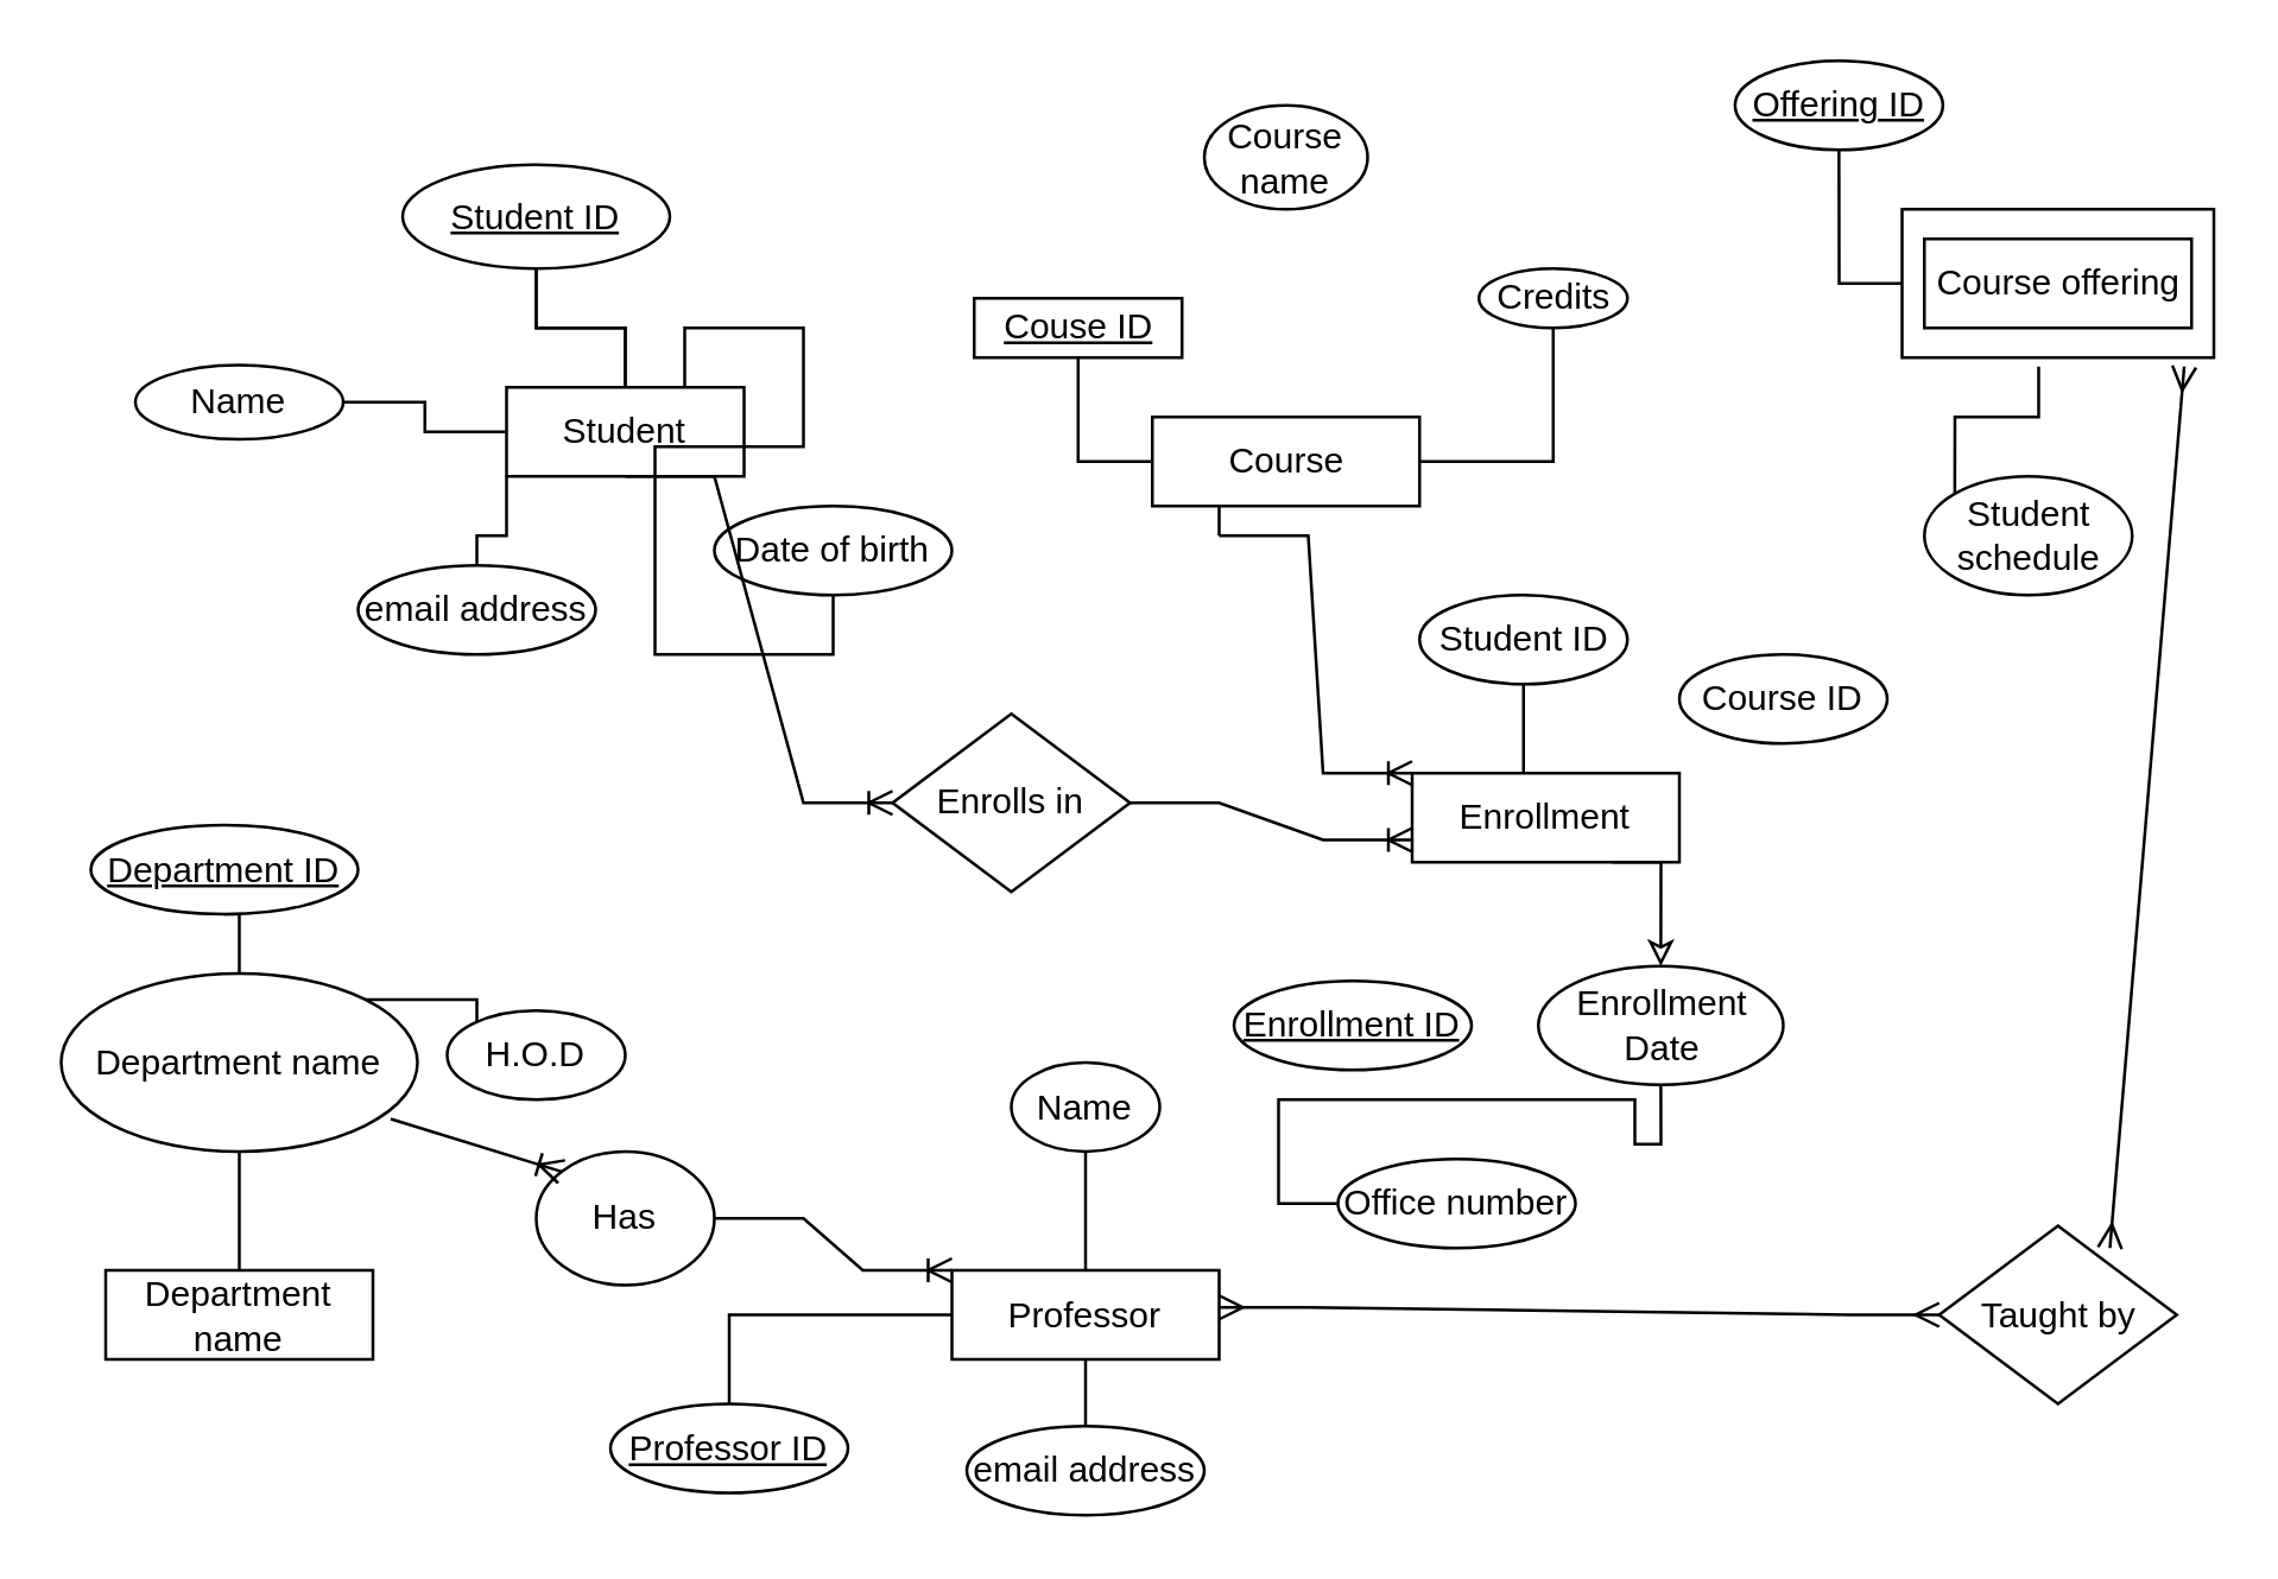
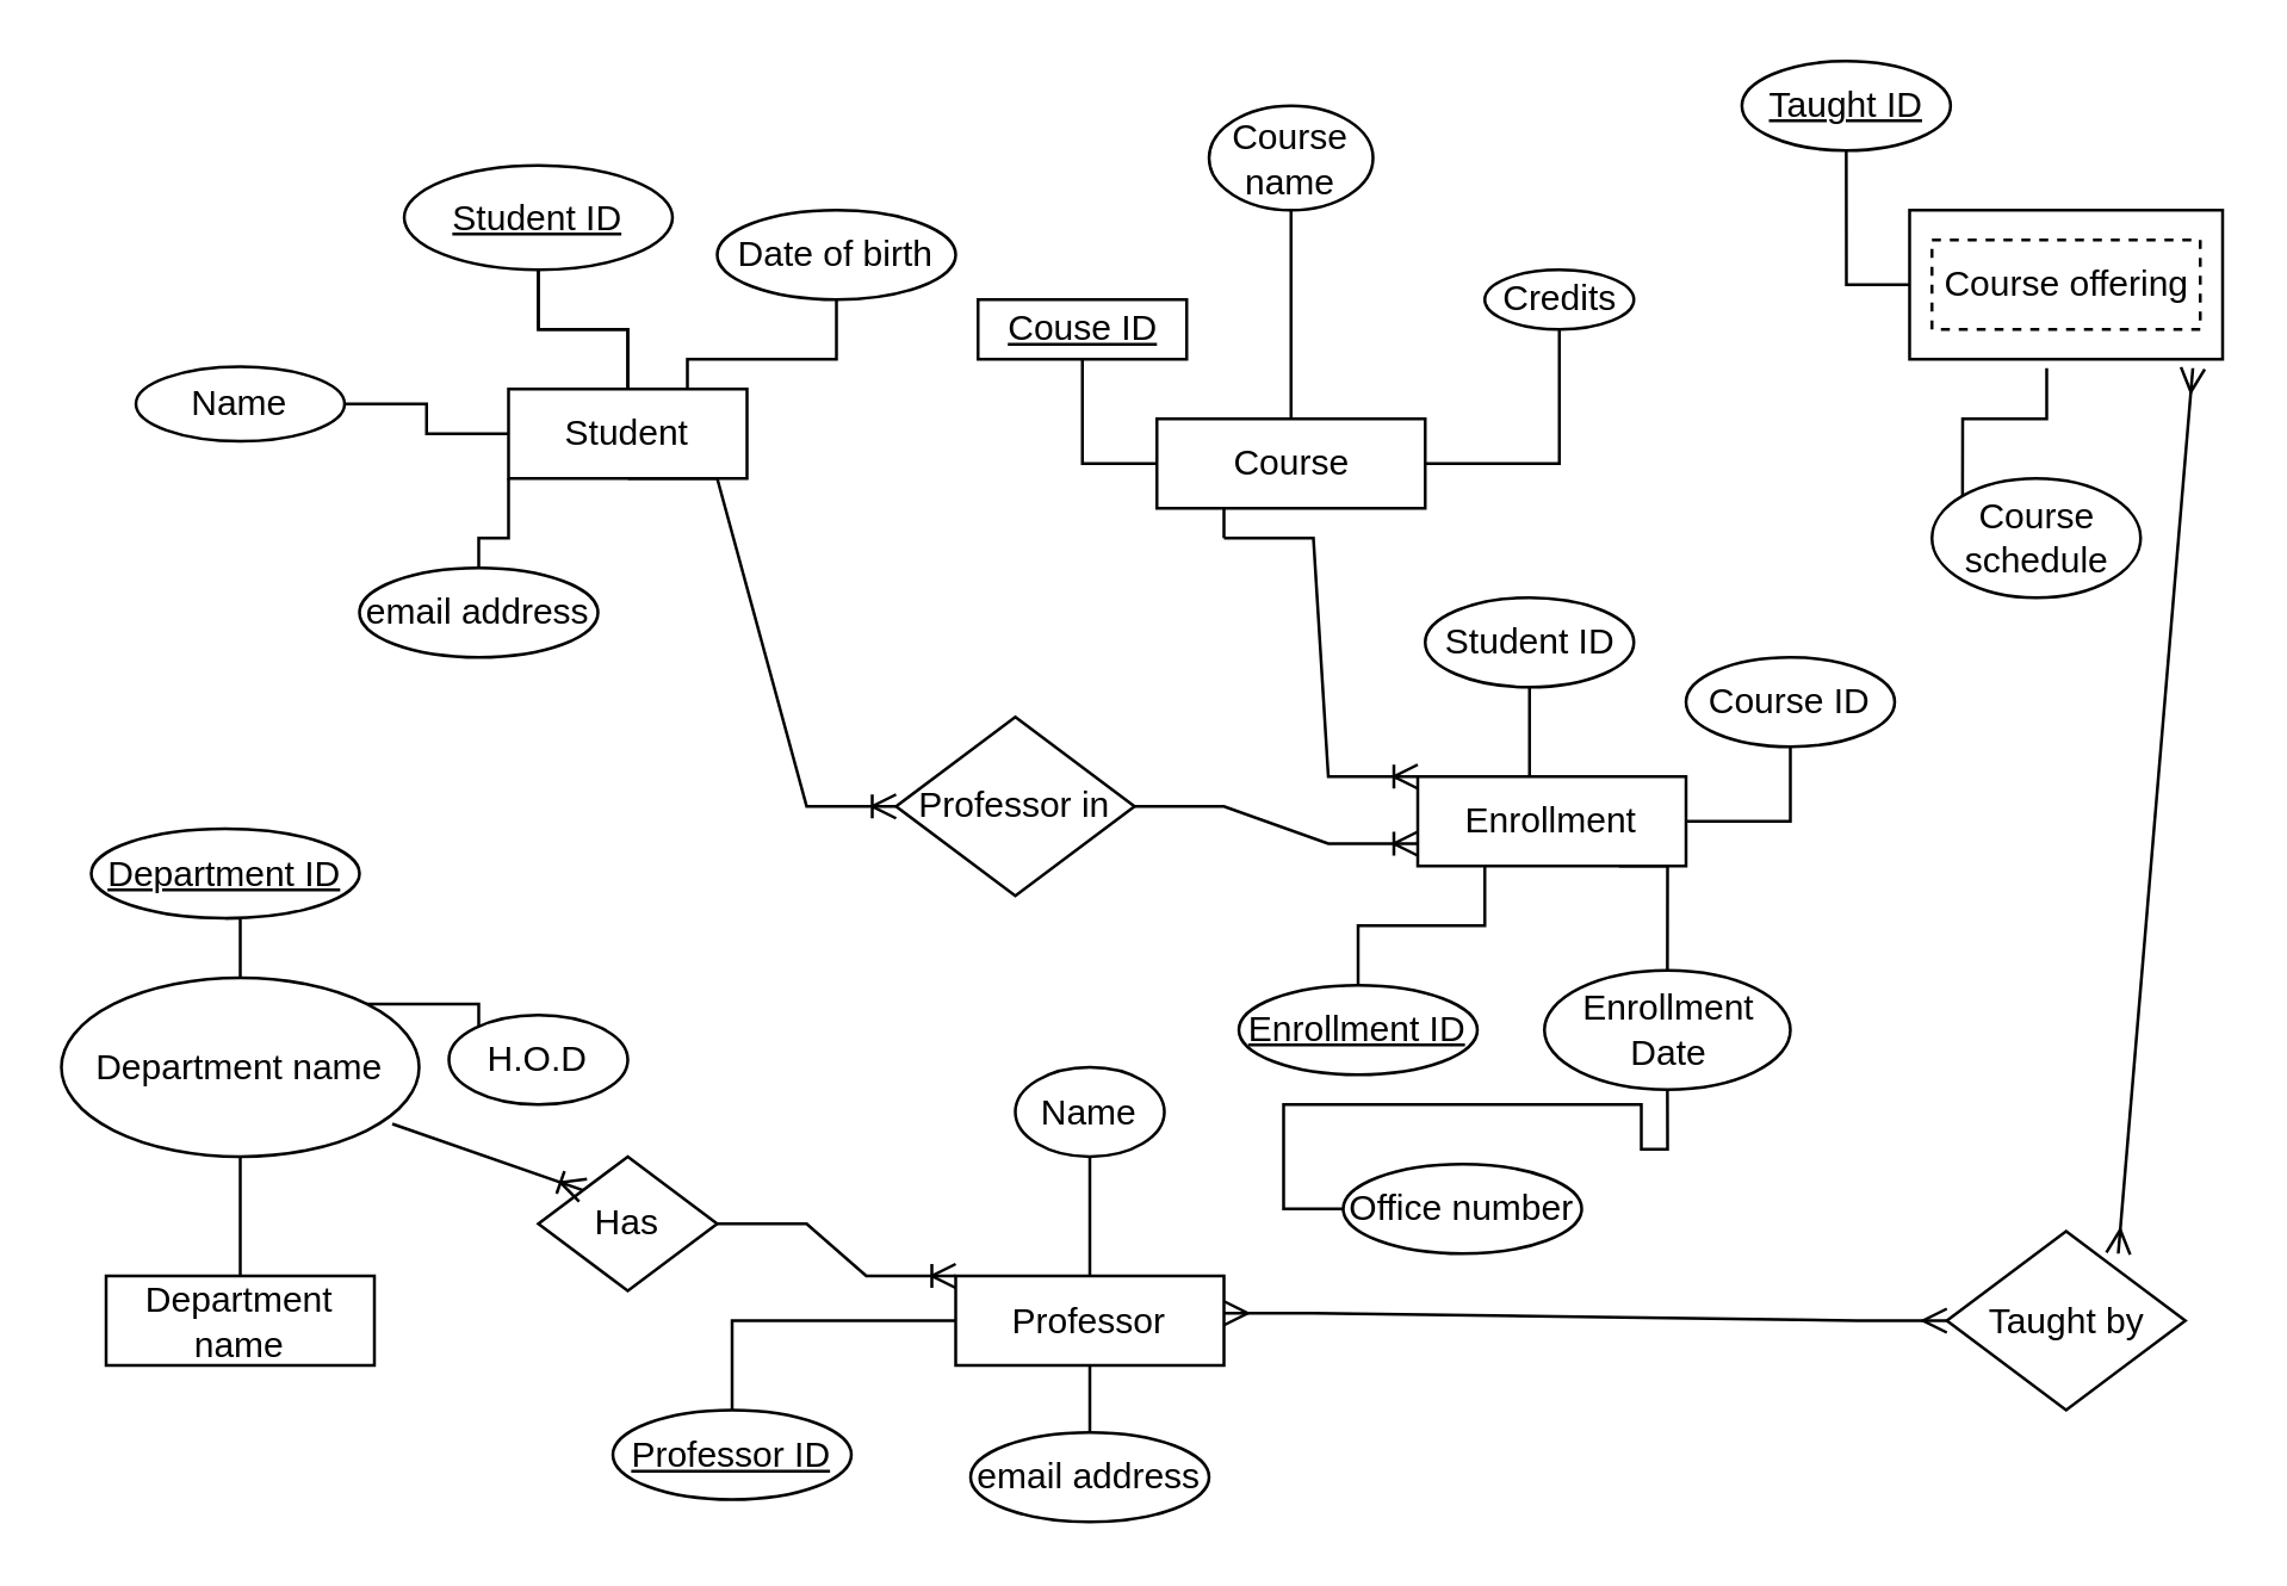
  <mxCell id="0" />
  <mxCell id="1" parent="0" />
  <mxCell id="2" value="" style="edgeStyle=orthogonalEdgeStyle;rounded=0;orthogonalLoop=1;jettySize=auto;html=1;endArrow=none;endFill=0;" edge="1" parent="1" source="6" target="17"><mxGeometry relative="1" as="geometry" /></mxCell>
  <mxCell id="3" value="" style="edgeStyle=orthogonalEdgeStyle;rounded=0;orthogonalLoop=1;jettySize=auto;html=1;endArrow=none;endFill=0;" edge="1" parent="1" source="6" target="18"><mxGeometry relative="1" as="geometry" /></mxCell>
  <mxCell id="4" value="" style="edgeStyle=orthogonalEdgeStyle;rounded=0;orthogonalLoop=1;jettySize=auto;html=1;endArrow=none;endFill=0;" edge="1" parent="1" source="6" target="18"><mxGeometry relative="1" as="geometry" /></mxCell>
  <mxCell id="5" style="edgeStyle=orthogonalEdgeStyle;rounded=0;orthogonalLoop=1;jettySize=auto;html=1;exitX=0;exitY=1;exitDx=0;exitDy=0;endArrow=none;endFill=0;" edge="1" parent="1" source="6" target="21"><mxGeometry relative="1" as="geometry" /></mxCell>
  <mxCell id="6" value="Student" style="rounded=0;whiteSpace=wrap;html=1;" vertex="1" parent="1"><mxGeometry x="170" y="130" width="80" height="30" as="geometry" /></mxCell>
  <mxCell id="7" value="Department name" style="rounded=0;whiteSpace=wrap;html=1;" vertex="1" parent="1"><mxGeometry x="35" y="427.5" width="90" height="30" as="geometry" /></mxCell>
- <mxCell id="8" style="edgeStyle=orthogonalEdgeStyle;rounded=0;orthogonalLoop=1;jettySize=auto;html=1;exitX=0.75;exitY=1;exitDx=0;exitDy=0;entryX=0.5;entryY=0;entryDx=0;entryDy=0;endArrow=classic;endFill=0;" edge="1" parent="1" source="12" target="46"><mxGeometry relative="1" as="geometry" /></mxCell>
+ <mxCell id="8" style="edgeStyle=orthogonalEdgeStyle;rounded=0;orthogonalLoop=1;jettySize=auto;html=1;exitX=0.75;exitY=1;exitDx=0;exitDy=0;entryX=0.5;entryY=0;entryDx=0;entryDy=0;endArrow=none;endFill=0;" edge="1" parent="1" source="12" target="46"><mxGeometry relative="1" as="geometry" /></mxCell>
+ <mxCell id="9" style="edgeStyle=orthogonalEdgeStyle;rounded=0;orthogonalLoop=1;jettySize=auto;html=1;exitX=1;exitY=0.5;exitDx=0;exitDy=0;entryX=0.5;entryY=1;entryDx=0;entryDy=0;endArrow=none;endFill=0;" edge="1" parent="1" source="12" target="45"><mxGeometry relative="1" as="geometry" /></mxCell>
  <mxCell id="10" style="edgeStyle=orthogonalEdgeStyle;rounded=0;orthogonalLoop=1;jettySize=auto;html=1;exitX=0.5;exitY=0;exitDx=0;exitDy=0;entryX=0.5;entryY=1;entryDx=0;entryDy=0;endArrow=none;endFill=0;" edge="1" parent="1" source="12" target="44"><mxGeometry relative="1" as="geometry" /></mxCell>
+ <mxCell id="11" style="edgeStyle=orthogonalEdgeStyle;rounded=0;orthogonalLoop=1;jettySize=auto;html=1;exitX=0.25;exitY=1;exitDx=0;exitDy=0;endArrow=none;endFill=0;" edge="1" parent="1" source="12" target="43"><mxGeometry relative="1" as="geometry" /></mxCell>
  <mxCell id="12" value="Enrollment" style="rounded=0;whiteSpace=wrap;html=1;" vertex="1" parent="1"><mxGeometry x="475" y="260" width="90" height="30" as="geometry" /></mxCell>
  <mxCell id="13" value="Professor" style="rounded=0;whiteSpace=wrap;html=1;" vertex="1" parent="1"><mxGeometry x="320" y="427.5" width="90" height="30" as="geometry" /></mxCell>
+ <mxCell id="14" value="" style="edgeStyle=orthogonalEdgeStyle;rounded=0;orthogonalLoop=1;jettySize=auto;html=1;endArrow=none;endFill=0;" edge="1" parent="1" source="16" target="24"><mxGeometry relative="1" as="geometry" /></mxCell>
  <mxCell id="15" style="edgeStyle=orthogonalEdgeStyle;rounded=0;orthogonalLoop=1;jettySize=auto;html=1;exitX=0.25;exitY=1;exitDx=0;exitDy=0;endArrow=none;endFill=0;" edge="1" parent="1" source="16"><mxGeometry relative="1" as="geometry"><mxPoint x="410" y="180" as="targetPoint" /></mxGeometry></mxCell>
  <mxCell id="16" value="Course" style="rounded=0;whiteSpace=wrap;html=1;" vertex="1" parent="1"><mxGeometry x="387.5" y="140" width="90" height="30" as="geometry" /></mxCell>
  <mxCell id="17" value="Name" style="ellipse;whiteSpace=wrap;html=1;rounded=0;" vertex="1" parent="1"><mxGeometry x="45" y="122.5" width="70" height="25" as="geometry" /></mxCell>
  <mxCell id="18" value="&lt;u&gt;Student ID&lt;/u&gt;" style="ellipse;whiteSpace=wrap;html=1;rounded=0;" vertex="1" parent="1"><mxGeometry x="135" y="55" width="90" height="35" as="geometry" /></mxCell>
  <mxCell id="19" style="edgeStyle=orthogonalEdgeStyle;rounded=0;orthogonalLoop=1;jettySize=auto;html=1;exitX=0.5;exitY=1;exitDx=0;exitDy=0;entryX=0.75;entryY=0;entryDx=0;entryDy=0;endArrow=none;endFill=0;" edge="1" parent="1" source="20" target="6"><mxGeometry relative="1" as="geometry" /></mxCell>
- <mxCell id="20" value="Date of birth" style="ellipse;whiteSpace=wrap;html=1;" vertex="1" parent="1"><mxGeometry x="240" y="170" width="80" height="30" as="geometry" /></mxCell>
+ <mxCell id="20" value="Date of birth" style="ellipse;whiteSpace=wrap;html=1;" vertex="1" parent="1"><mxGeometry x="240" y="70" width="80" height="30" as="geometry" /></mxCell>
  <mxCell id="21" value="email address" style="ellipse;whiteSpace=wrap;html=1;" vertex="1" parent="1"><mxGeometry x="120" y="190" width="80" height="30" as="geometry" /></mxCell>
  <mxCell id="22" style="edgeStyle=orthogonalEdgeStyle;rounded=0;orthogonalLoop=1;jettySize=auto;html=1;exitX=0.5;exitY=1;exitDx=0;exitDy=0;entryX=0;entryY=0.5;entryDx=0;entryDy=0;endArrow=none;endFill=0;" edge="1" parent="1" source="23" target="16"><mxGeometry relative="1" as="geometry" /></mxCell>
  <mxCell id="23" value="&lt;u&gt;Couse ID&lt;/u&gt;" style="whiteSpace=wrap;html=1;rounded=0;" vertex="1" parent="1"><mxGeometry x="327.5" y="100" width="70" height="20" as="geometry" /></mxCell>
  <mxCell id="24" value="Course name" style="ellipse;whiteSpace=wrap;html=1;rounded=0;" vertex="1" parent="1"><mxGeometry x="405" y="35" width="55" height="35" as="geometry" /></mxCell>
  <mxCell id="25" style="edgeStyle=orthogonalEdgeStyle;rounded=0;orthogonalLoop=1;jettySize=auto;html=1;exitX=0.5;exitY=1;exitDx=0;exitDy=0;entryX=1;entryY=0.5;entryDx=0;entryDy=0;endArrow=none;endFill=0;" edge="1" parent="1" source="26" target="16"><mxGeometry relative="1" as="geometry" /></mxCell>
  <mxCell id="26" value="Credits" style="ellipse;whiteSpace=wrap;html=1;" vertex="1" parent="1"><mxGeometry x="497.5" y="90" width="50" height="20" as="geometry" /></mxCell>
  <mxCell id="27" style="edgeStyle=orthogonalEdgeStyle;rounded=0;orthogonalLoop=1;jettySize=auto;html=1;exitX=0.5;exitY=0;exitDx=0;exitDy=0;entryX=0;entryY=0.5;entryDx=0;entryDy=0;endArrow=none;endFill=0;" edge="1" parent="1" source="28" target="13"><mxGeometry relative="1" as="geometry" /></mxCell>
  <mxCell id="28" value="&lt;u&gt;Professor ID&lt;/u&gt;" style="ellipse;whiteSpace=wrap;html=1;" vertex="1" parent="1"><mxGeometry x="205" y="472.5" width="80" height="30" as="geometry" /></mxCell>
  <mxCell id="29" style="edgeStyle=orthogonalEdgeStyle;rounded=0;orthogonalLoop=1;jettySize=auto;html=1;exitX=0.5;exitY=1;exitDx=0;exitDy=0;entryX=0.5;entryY=0;entryDx=0;entryDy=0;endArrow=none;endFill=0;" edge="1" parent="1" source="30" target="13"><mxGeometry relative="1" as="geometry" /></mxCell>
  <mxCell id="30" value="Name" style="ellipse;whiteSpace=wrap;html=1;" vertex="1" parent="1"><mxGeometry x="340" y="357.5" width="50" height="30" as="geometry" /></mxCell>
  <mxCell id="31" style="edgeStyle=orthogonalEdgeStyle;rounded=0;orthogonalLoop=1;jettySize=auto;html=1;exitX=0;exitY=0.5;exitDx=0;exitDy=0;endArrow=none;endFill=0;" edge="1" parent="1" source="32" target="46"><mxGeometry relative="1" as="geometry" /></mxCell>
  <mxCell id="32" value="Office number" style="ellipse;whiteSpace=wrap;html=1;" vertex="1" parent="1"><mxGeometry x="450" y="390" width="80" height="30" as="geometry" /></mxCell>
  <mxCell id="33" style="edgeStyle=orthogonalEdgeStyle;rounded=0;orthogonalLoop=1;jettySize=auto;html=1;exitX=0.5;exitY=0;exitDx=0;exitDy=0;endArrow=none;endFill=0;" edge="1" parent="1" source="34" target="13"><mxGeometry relative="1" as="geometry" /></mxCell>
  <mxCell id="34" value="email address" style="ellipse;whiteSpace=wrap;html=1;" vertex="1" parent="1"><mxGeometry x="325" y="480" width="80" height="30" as="geometry" /></mxCell>
  <mxCell id="35" style="edgeStyle=orthogonalEdgeStyle;rounded=0;orthogonalLoop=1;jettySize=auto;html=1;exitX=0.5;exitY=0;exitDx=0;exitDy=0;endArrow=none;endFill=0;" edge="1" parent="1" source="38" target="39"><mxGeometry relative="1" as="geometry" /></mxCell>
  <mxCell id="36" style="edgeStyle=orthogonalEdgeStyle;rounded=0;orthogonalLoop=1;jettySize=auto;html=1;exitX=1;exitY=0;exitDx=0;exitDy=0;endArrow=none;endFill=0;" edge="1" parent="1" source="38" target="40"><mxGeometry relative="1" as="geometry" /></mxCell>
  <mxCell id="37" style="edgeStyle=orthogonalEdgeStyle;rounded=0;orthogonalLoop=1;jettySize=auto;html=1;exitX=0.5;exitY=1;exitDx=0;exitDy=0;endArrow=none;endFill=0;" edge="1" parent="1" source="38" target="7"><mxGeometry relative="1" as="geometry" /></mxCell>
  <mxCell id="38" value="Department name" style="ellipse;whiteSpace=wrap;html=1;" vertex="1" parent="1"><mxGeometry x="20" y="327.5" width="120" height="60" as="geometry" /></mxCell>
  <mxCell id="39" value="&lt;u&gt;Department ID&lt;/u&gt;" style="ellipse;whiteSpace=wrap;html=1;" vertex="1" parent="1"><mxGeometry x="30" y="277.5" width="90" height="30" as="geometry" /></mxCell>
  <mxCell id="40" value="H.O.D" style="ellipse;whiteSpace=wrap;html=1;" vertex="1" parent="1"><mxGeometry x="150" y="340" width="60" height="30" as="geometry" /></mxCell>
  <mxCell id="41" value="" style="rounded=0;whiteSpace=wrap;html=1;fillColor=#FFFFFF;" vertex="1" parent="1"><mxGeometry x="640" y="70" width="105" height="50" as="geometry" /></mxCell>
- <mxCell id="42" value="Course offering" style="rounded=0;whiteSpace=wrap;html=1;fillColor=#FFFFFF;perimeterSpacing=2;" vertex="1" parent="1"><mxGeometry x="647.5" y="80" width="90" height="30" as="geometry" /></mxCell>
+ <mxCell id="42" value="Course offering" style="rounded=0;whiteSpace=wrap;html=1;fillColor=#FFFFFF;perimeterSpacing=2;dashed=1;" vertex="1" parent="1"><mxGeometry x="647.5" y="80" width="90" height="30" as="geometry" /></mxCell>
  <mxCell id="43" value="&lt;u&gt;Enrollment ID&lt;/u&gt;" style="ellipse;whiteSpace=wrap;html=1;" vertex="1" parent="1"><mxGeometry x="415" y="330" width="80" height="30" as="geometry" /></mxCell>
  <mxCell id="44" value="Student ID" style="ellipse;whiteSpace=wrap;html=1;" vertex="1" parent="1"><mxGeometry x="477.5" y="200" width="70" height="30" as="geometry" /></mxCell>
  <mxCell id="45" value="Course ID" style="ellipse;whiteSpace=wrap;html=1;" vertex="1" parent="1"><mxGeometry x="565" y="220" width="70" height="30" as="geometry" /></mxCell>
  <mxCell id="46" value="Enrollment Date" style="ellipse;whiteSpace=wrap;html=1;" vertex="1" parent="1"><mxGeometry x="517.5" y="325" width="82.5" height="40" as="geometry" /></mxCell>
- <mxCell id="47" value="Enrolls in" style="rhombus;whiteSpace=wrap;html=1;fillColor=#FFFFFF;" vertex="1" parent="1"><mxGeometry x="300" y="240" width="80" height="60" as="geometry" /></mxCell>
+ <mxCell id="47" value="Professor in" style="rhombus;whiteSpace=wrap;html=1;fillColor=#FFFFFF;" vertex="1" parent="1"><mxGeometry x="300" y="240" width="80" height="60" as="geometry" /></mxCell>
  <mxCell id="48" value="" style="edgeStyle=entityRelationEdgeStyle;fontSize=12;html=1;endArrow=ERoneToMany;rounded=0;exitX=0.5;exitY=1;exitDx=0;exitDy=0;entryX=0;entryY=0.5;entryDx=0;entryDy=0;" edge="1" parent="1" source="6" target="47"><mxGeometry width="100" height="100" relative="1" as="geometry"><mxPoint x="370" y="390" as="sourcePoint" /><mxPoint x="470" y="290" as="targetPoint" /></mxGeometry></mxCell>
  <mxCell id="49" value="" style="edgeStyle=entityRelationEdgeStyle;fontSize=12;html=1;endArrow=ERoneToMany;rounded=0;exitX=1;exitY=0.5;exitDx=0;exitDy=0;entryX=0;entryY=0.75;entryDx=0;entryDy=0;" edge="1" parent="1" source="47" target="12"><mxGeometry width="100" height="100" relative="1" as="geometry"><mxPoint x="370" y="390" as="sourcePoint" /><mxPoint x="470" y="290" as="targetPoint" /></mxGeometry></mxCell>
- <mxCell id="50" value="Has" style="ellipse;whiteSpace=wrap;html=1;fillColor=#FFFFFF;" vertex="1" parent="1"><mxGeometry x="180" y="387.5" width="60" height="45" as="geometry" /></mxCell>
+ <mxCell id="50" value="Has" style="rhombus;whiteSpace=wrap;html=1;fillColor=#FFFFFF;" vertex="1" parent="1"><mxGeometry x="180" y="387.5" width="60" height="45" as="geometry" /></mxCell>
  <mxCell id="51" value="" style="fontSize=12;html=1;endArrow=ERoneToMany;rounded=0;exitX=0.925;exitY=0.817;exitDx=0;exitDy=0;exitPerimeter=0;entryX=0;entryY=0;entryDx=0;entryDy=0;" edge="1" parent="1" source="38" target="50"><mxGeometry width="100" height="100" relative="1" as="geometry"><mxPoint x="370" y="437.5" as="sourcePoint" /><mxPoint x="470" y="337.5" as="targetPoint" /></mxGeometry></mxCell>
  <mxCell id="52" value="" style="edgeStyle=entityRelationEdgeStyle;fontSize=12;html=1;endArrow=ERoneToMany;rounded=0;exitX=1;exitY=0.5;exitDx=0;exitDy=0;entryX=0;entryY=0;entryDx=0;entryDy=0;" edge="1" parent="1" source="50" target="13"><mxGeometry width="100" height="100" relative="1" as="geometry"><mxPoint x="370" y="390" as="sourcePoint" /><mxPoint x="470" y="290" as="targetPoint" /></mxGeometry></mxCell>
  <mxCell id="53" style="edgeStyle=orthogonalEdgeStyle;rounded=0;orthogonalLoop=1;jettySize=auto;html=1;exitX=0.5;exitY=1;exitDx=0;exitDy=0;entryX=0;entryY=0.5;entryDx=0;entryDy=0;endArrow=none;endFill=0;" edge="1" parent="1" source="54" target="41"><mxGeometry relative="1" as="geometry" /></mxCell>
- <mxCell id="54" value="&lt;u&gt;Offering ID&lt;/u&gt;" style="ellipse;whiteSpace=wrap;html=1;" vertex="1" parent="1"><mxGeometry x="583.75" y="20" width="70" height="30" as="geometry" /></mxCell>
+ <mxCell id="54" value="&lt;u&gt;Taught ID&lt;/u&gt;" style="ellipse;whiteSpace=wrap;html=1;" vertex="1" parent="1"><mxGeometry x="583.75" y="20" width="70" height="30" as="geometry" /></mxCell>
  <mxCell id="55" value="" style="edgeStyle=entityRelationEdgeStyle;fontSize=12;html=1;endArrow=ERoneToMany;rounded=0;entryX=0;entryY=0;entryDx=0;entryDy=0;" edge="1" parent="1" target="12"><mxGeometry width="100" height="100" relative="1" as="geometry"><mxPoint x="410" y="180" as="sourcePoint" /><mxPoint x="430" y="310" as="targetPoint" /></mxGeometry></mxCell>
  <mxCell id="56" style="edgeStyle=orthogonalEdgeStyle;rounded=0;orthogonalLoop=1;jettySize=auto;html=1;exitX=0;exitY=0;exitDx=0;exitDy=0;entryX=0.438;entryY=1.06;entryDx=0;entryDy=0;endArrow=none;endFill=0;entryPerimeter=0;" edge="1" parent="1" source="57" target="41"><mxGeometry relative="1" as="geometry" /></mxCell>
- <mxCell id="57" value="Student schedule" style="ellipse;whiteSpace=wrap;html=1;" vertex="1" parent="1"><mxGeometry x="647.5" y="160" width="70" height="40" as="geometry" /></mxCell>
+ <mxCell id="57" value="Course schedule" style="ellipse;whiteSpace=wrap;html=1;" vertex="1" parent="1"><mxGeometry x="647.5" y="160" width="70" height="40" as="geometry" /></mxCell>
  <mxCell id="58" value="" style="edgeStyle=entityRelationEdgeStyle;fontSize=12;html=1;endArrow=ERmany;startArrow=ERmany;rounded=0;" edge="1" parent="1" target="59"><mxGeometry width="100" height="100" relative="1" as="geometry"><mxPoint x="410" y="440" as="sourcePoint" /><mxPoint x="640" y="440" as="targetPoint" /></mxGeometry></mxCell>
  <mxCell id="59" value="Taught by" style="rhombus;whiteSpace=wrap;html=1;fillColor=#FFFFFF;" vertex="1" parent="1"><mxGeometry x="652.5" y="412.5" width="80" height="60" as="geometry" /></mxCell>
  <mxCell id="60" value="" style="fontSize=12;html=1;endArrow=ERmany;startArrow=ERmany;rounded=0;strokeColor=default;entryX=0.905;entryY=1.06;entryDx=0;entryDy=0;entryPerimeter=0;" edge="1" parent="1" target="41"><mxGeometry width="100" height="100" relative="1" as="geometry"><mxPoint x="710" y="420" as="sourcePoint" /><mxPoint x="800" y="110" as="targetPoint" /></mxGeometry></mxCell>
